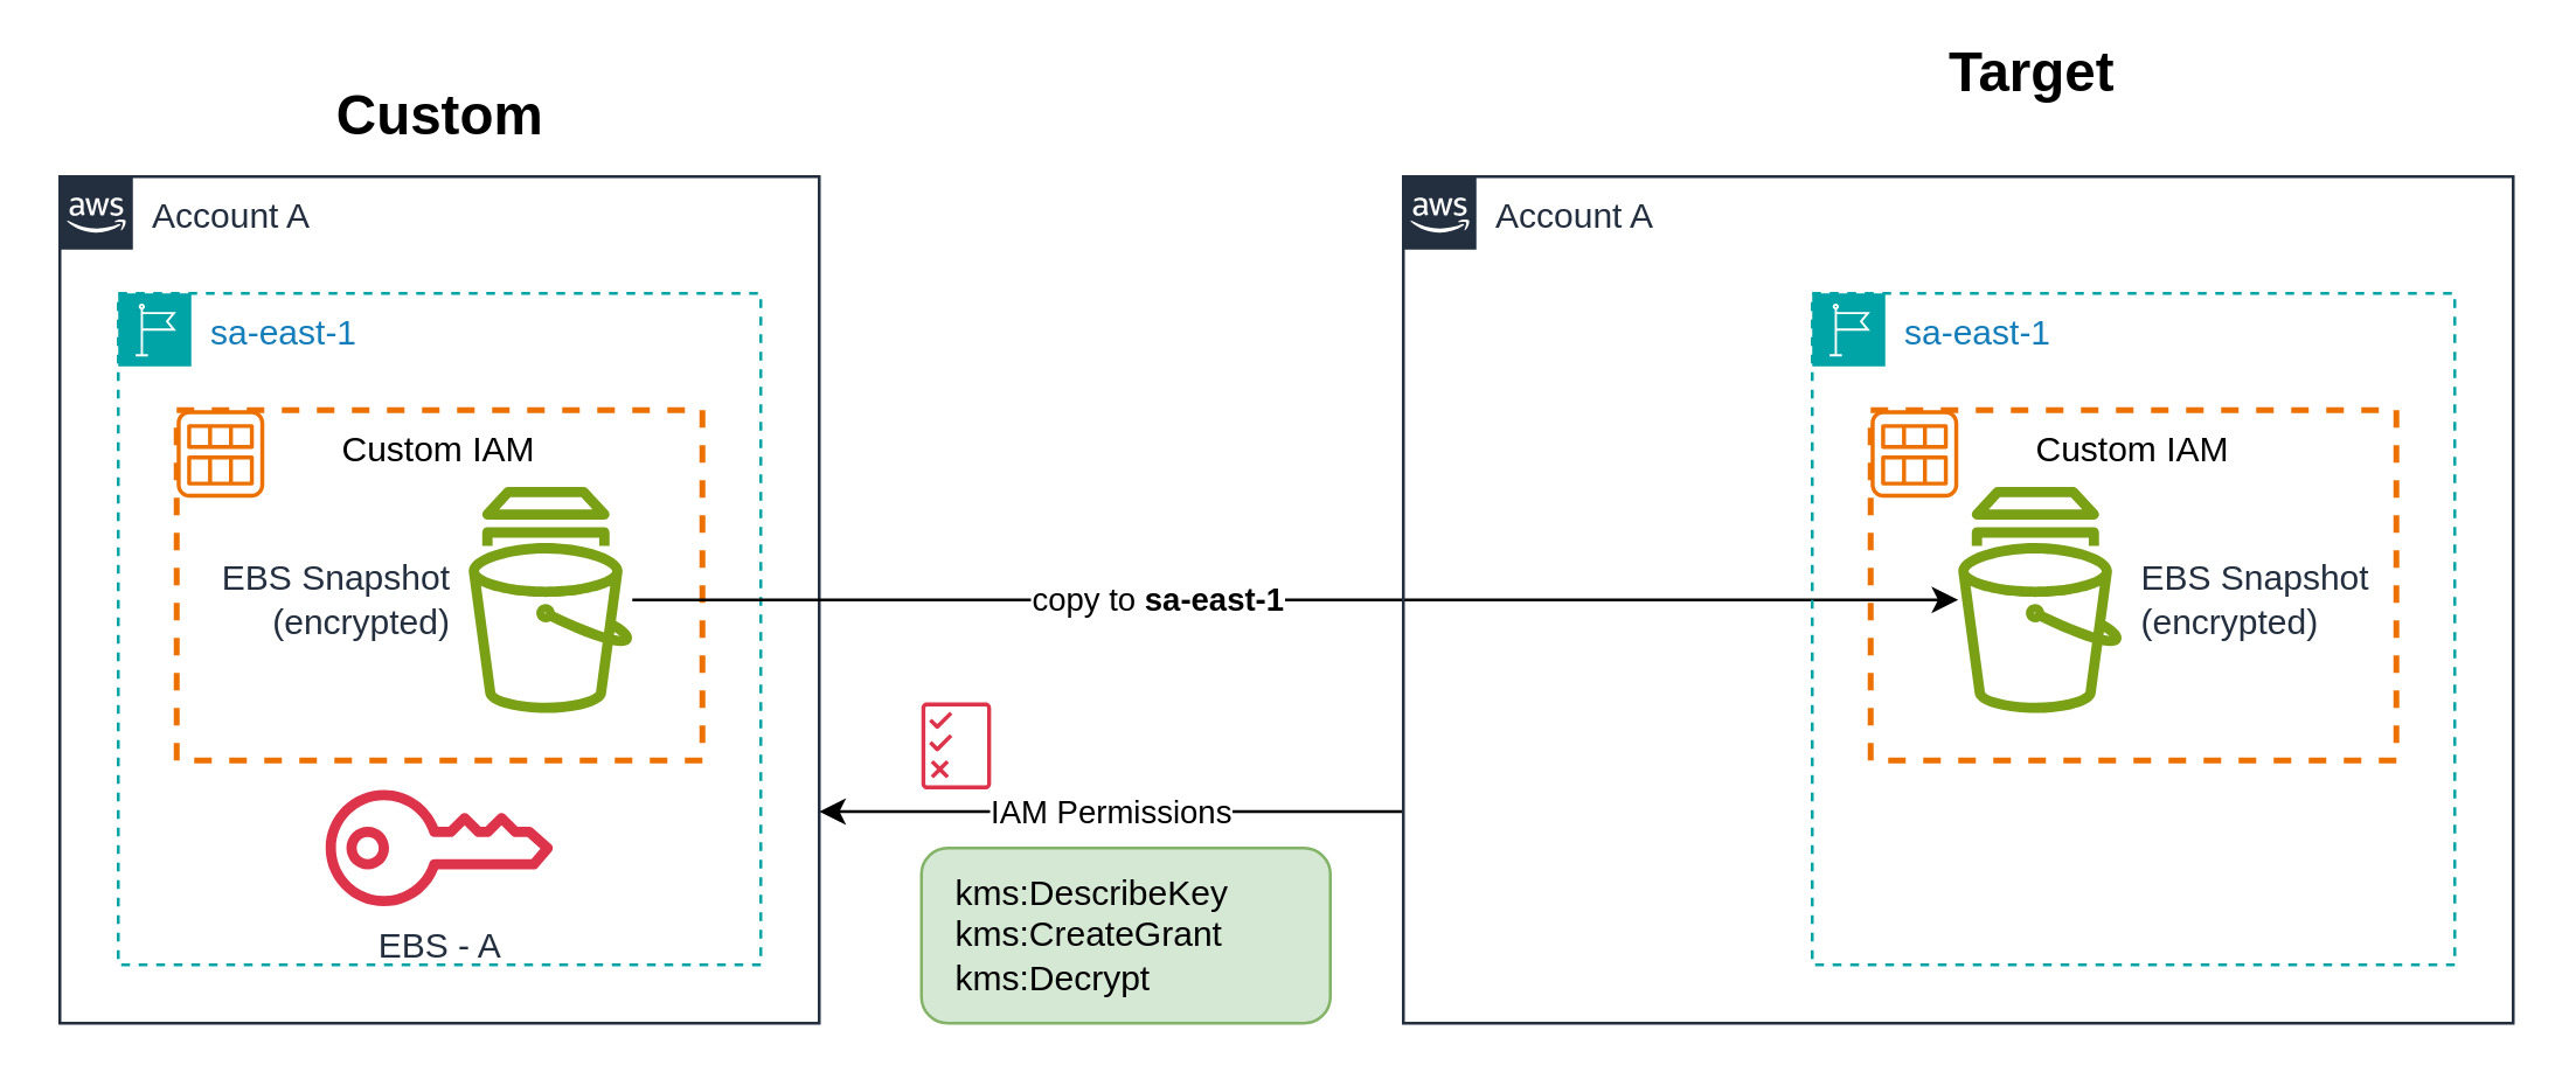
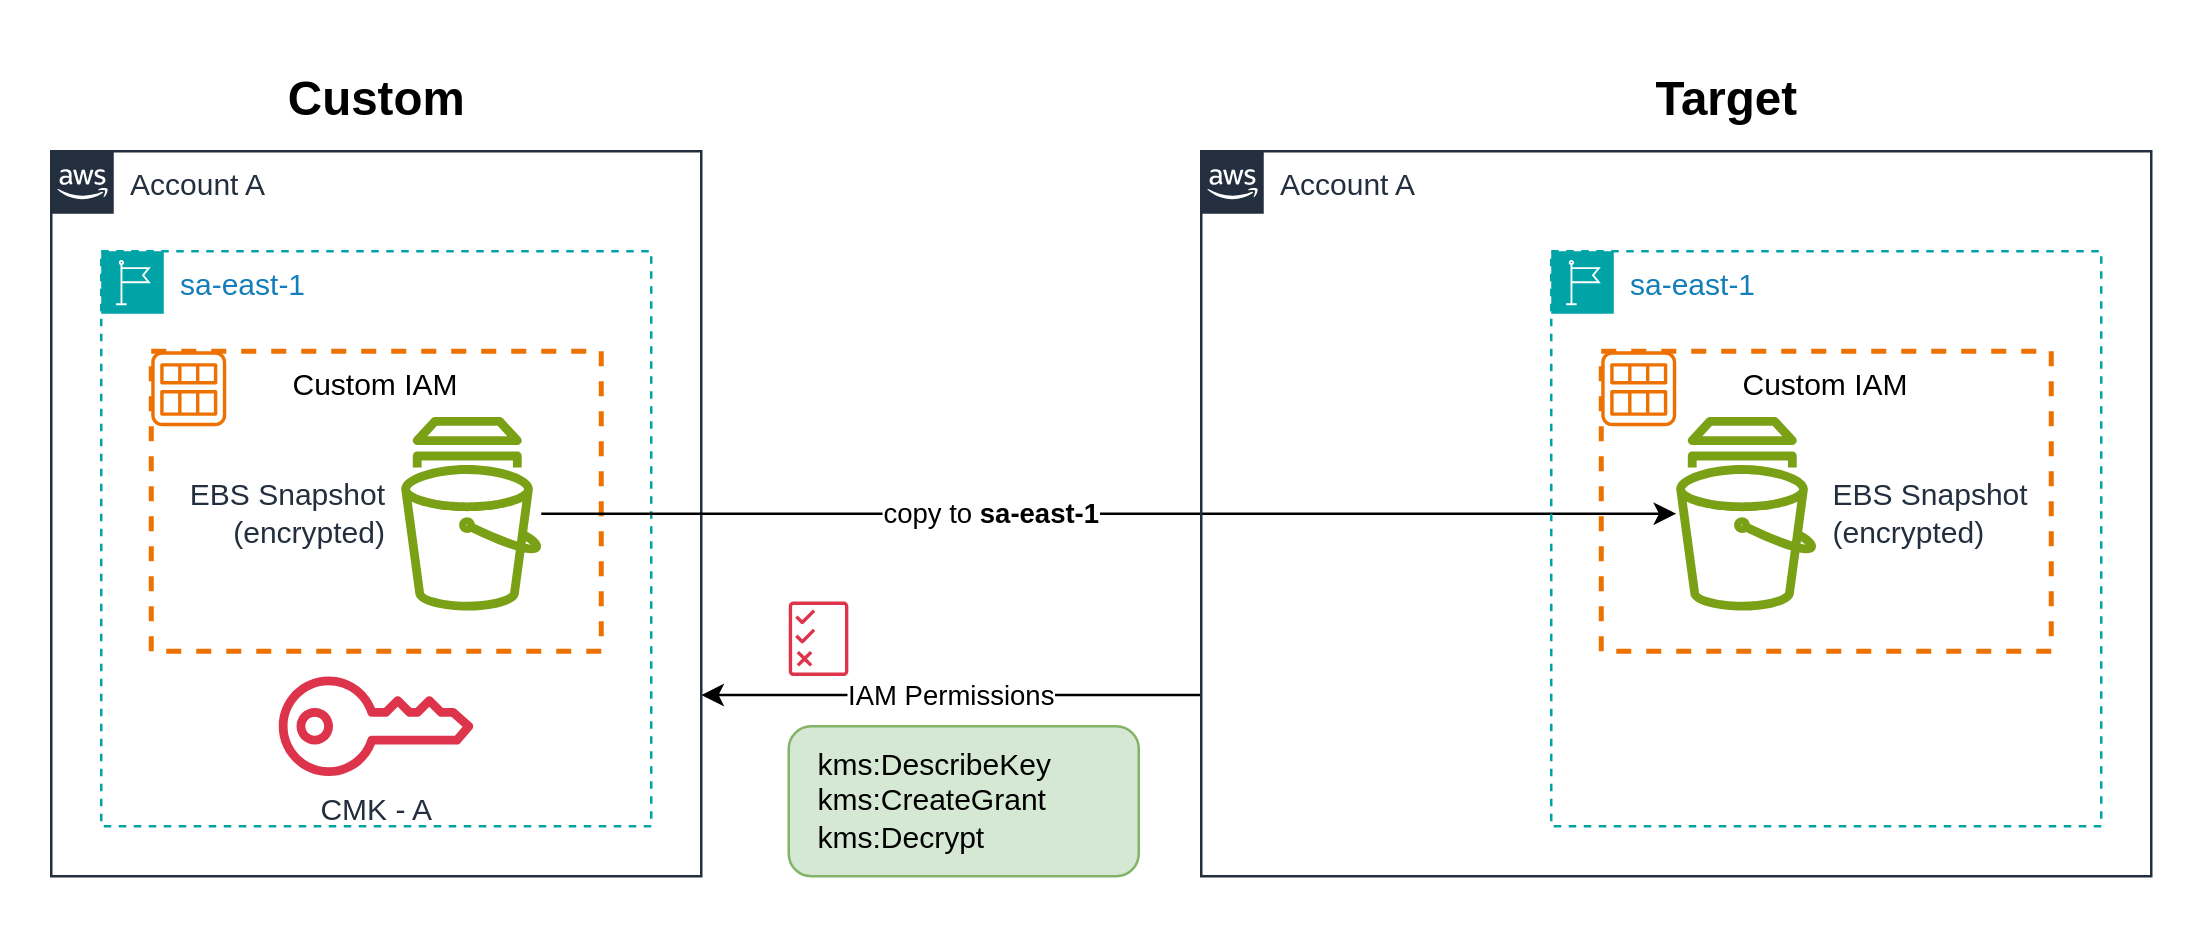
  <mxCell id="0" />
  <mxCell id="1" parent="0" />
  <mxCell id="2" value="Account A" style="points=[[0,0],[0.25,0],[0.5,0],[0.75,0],[1,0],[1,0.25],[1,0.5],[1,0.75],[1,1],[0.75,1],[0.5,1],[0.25,1],[0,1],[0,0.75],[0,0.5],[0,0.25]];outlineConnect=0;gradientColor=none;html=1;whiteSpace=wrap;fontSize=12;fontStyle=0;container=1;pointerEvents=0;collapsible=0;recursiveResize=0;shape=mxgraph.aws4.group;grIcon=mxgraph.aws4.group_aws_cloud_alt;strokeColor=#232F3E;fillColor=none;verticalAlign=top;align=left;spacingLeft=30;fontColor=#232F3E;dashed=0;" parent="1" vertex="1"><mxGeometry x="20" y="60" width="260" height="290" as="geometry" /></mxCell>
  <mxCell id="3" value="sa-east-1" style="points=[[0,0],[0.25,0],[0.5,0],[0.75,0],[1,0],[1,0.25],[1,0.5],[1,0.75],[1,1],[0.75,1],[0.5,1],[0.25,1],[0,1],[0,0.75],[0,0.5],[0,0.25]];outlineConnect=0;gradientColor=none;html=1;whiteSpace=wrap;fontSize=12;fontStyle=0;container=1;pointerEvents=0;collapsible=0;recursiveResize=0;shape=mxgraph.aws4.group;grIcon=mxgraph.aws4.group_region;strokeColor=#00A4A6;fillColor=none;verticalAlign=top;align=left;spacingLeft=30;fontColor=#147EBA;dashed=1;" parent="2" vertex="1"><mxGeometry x="20" y="40" width="220" height="230" as="geometry" /></mxCell>
  <mxCell id="4" value="Custom IAM" style="rounded=0;whiteSpace=wrap;html=1;dashed=1;fillColor=none;verticalAlign=top;strokeColor=#ED7100;strokeWidth=2;" parent="3" vertex="1"><mxGeometry x="20" y="40" width="180" height="120" as="geometry" /></mxCell>
  <mxCell id="5" value="" style="sketch=0;outlineConnect=0;fontColor=#232F3E;gradientColor=none;fillColor=#ED7100;strokeColor=none;dashed=0;verticalLabelPosition=bottom;verticalAlign=top;align=center;html=1;fontSize=12;fontStyle=0;aspect=fixed;pointerEvents=1;shape=mxgraph.aws4.ami;" parent="3" vertex="1"><mxGeometry x="20" y="40" width="30" height="30" as="geometry" /></mxCell>
  <mxCell id="6" value="EBS Snapshot&lt;br&gt;(encrypted)" style="sketch=0;outlineConnect=0;fontColor=#232F3E;gradientColor=none;fillColor=#7AA116;strokeColor=none;dashed=0;verticalLabelPosition=middle;verticalAlign=middle;align=right;html=1;fontSize=12;fontStyle=0;aspect=fixed;pointerEvents=1;shape=mxgraph.aws4.snapshot;labelPosition=left;spacingRight=5;" parent="3" vertex="1"><mxGeometry x="120" y="66" width="56" height="78" as="geometry" /></mxCell>
- <mxCell id="7" value="EBS - A" style="sketch=0;outlineConnect=0;fontColor=#232F3E;gradientColor=none;fillColor=#DD344C;strokeColor=none;dashed=0;verticalLabelPosition=bottom;verticalAlign=top;align=center;html=1;fontSize=12;fontStyle=0;aspect=fixed;pointerEvents=1;shape=mxgraph.aws4.addon;" parent="3" vertex="1"><mxGeometry x="71" y="170" width="78" height="40" as="geometry" /></mxCell>
+ <mxCell id="7" value="CMK - A" style="sketch=0;outlineConnect=0;fontColor=#232F3E;gradientColor=none;fillColor=#DD344C;strokeColor=none;dashed=0;verticalLabelPosition=bottom;verticalAlign=top;align=center;html=1;fontSize=12;fontStyle=0;aspect=fixed;pointerEvents=1;shape=mxgraph.aws4.addon;" parent="3" vertex="1"><mxGeometry x="71" y="170" width="78" height="40" as="geometry" /></mxCell>
  <mxCell id="8" value="Custom" style="text;html=1;align=center;verticalAlign=middle;resizable=0;points=[];autosize=1;strokeColor=none;fillColor=none;fontSize=19;fontStyle=1" parent="1" vertex="1"><mxGeometry x="105" y="20" width="90" height="40" as="geometry" /></mxCell>
  <mxCell id="9" value="copy to &lt;b&gt;sa-east-1&lt;/b&gt;" style="edgeStyle=orthogonalEdgeStyle;rounded=0;orthogonalLoop=1;jettySize=auto;html=1;" parent="1" source="6" target="17" edge="1"><mxGeometry x="-0.208" relative="1" as="geometry"><mxPoint x="440" y="205" as="targetPoint" /><mxPoint as="offset" /></mxGeometry></mxCell>
  <mxCell id="10" value="" style="sketch=0;outlineConnect=0;fontColor=#232F3E;gradientColor=none;fillColor=#DD344C;strokeColor=none;dashed=0;verticalLabelPosition=bottom;verticalAlign=top;align=center;html=1;fontSize=12;fontStyle=0;aspect=fixed;pointerEvents=1;shape=mxgraph.aws4.permissions;" parent="1" vertex="1"><mxGeometry x="315" y="240" width="23.84" height="30" as="geometry" /></mxCell>
  <mxCell id="11" value="kms:DescribeKey&lt;br&gt; kms:CreateGrant&lt;br&gt; kms:Decrypt" style="whiteSpace=wrap;html=1;align=left;spacingLeft=10;fillColor=#d5e8d4;strokeColor=#82b366;rounded=1;" parent="1" vertex="1"><mxGeometry x="315" y="290" width="140" height="60" as="geometry" /></mxCell>
  <mxCell id="12" value="IAM Permissions" style="edgeStyle=orthogonalEdgeStyle;rounded=0;orthogonalLoop=1;jettySize=auto;html=1;exitX=0;exitY=0.75;exitDx=0;exitDy=0;entryX=1;entryY=0.75;entryDx=0;entryDy=0;" edge="1" parent="1" source="13" target="2"><mxGeometry relative="1" as="geometry" /></mxCell>
  <mxCell id="13" value="Account A" style="points=[[0,0],[0.25,0],[0.5,0],[0.75,0],[1,0],[1,0.25],[1,0.5],[1,0.75],[1,1],[0.75,1],[0.5,1],[0.25,1],[0,1],[0,0.75],[0,0.5],[0,0.25]];outlineConnect=0;gradientColor=none;html=1;whiteSpace=wrap;fontSize=12;fontStyle=0;container=1;pointerEvents=0;collapsible=0;recursiveResize=0;shape=mxgraph.aws4.group;grIcon=mxgraph.aws4.group_aws_cloud_alt;strokeColor=#232F3E;fillColor=none;verticalAlign=top;align=left;spacingLeft=30;fontColor=#232F3E;dashed=0;" vertex="1" parent="1"><mxGeometry x="480" y="60" width="380" height="290" as="geometry" /></mxCell>
  <mxCell id="14" value="sa-east-1" style="points=[[0,0],[0.25,0],[0.5,0],[0.75,0],[1,0],[1,0.25],[1,0.5],[1,0.75],[1,1],[0.75,1],[0.5,1],[0.25,1],[0,1],[0,0.75],[0,0.5],[0,0.25]];outlineConnect=0;gradientColor=none;html=1;whiteSpace=wrap;fontSize=12;fontStyle=0;container=1;pointerEvents=0;collapsible=0;recursiveResize=0;shape=mxgraph.aws4.group;grIcon=mxgraph.aws4.group_region;strokeColor=#00A4A6;fillColor=none;verticalAlign=top;align=left;spacingLeft=30;fontColor=#147EBA;dashed=1;" vertex="1" parent="13"><mxGeometry x="140" y="40" width="220" height="230" as="geometry" /></mxCell>
  <mxCell id="15" value="Custom IAM" style="rounded=0;whiteSpace=wrap;html=1;dashed=1;fillColor=none;verticalAlign=top;strokeColor=#ED7100;strokeWidth=2;" vertex="1" parent="14"><mxGeometry x="20" y="40" width="180" height="120" as="geometry" /></mxCell>
  <mxCell id="16" value="" style="sketch=0;outlineConnect=0;fontColor=#232F3E;gradientColor=none;fillColor=#ED7100;strokeColor=none;dashed=0;verticalLabelPosition=bottom;verticalAlign=top;align=center;html=1;fontSize=12;fontStyle=0;aspect=fixed;pointerEvents=1;shape=mxgraph.aws4.ami;" vertex="1" parent="14"><mxGeometry x="20" y="40" width="30" height="30" as="geometry" /></mxCell>
  <mxCell id="17" value="EBS Snapshot&lt;br&gt;(encrypted)" style="sketch=0;outlineConnect=0;fontColor=#232F3E;gradientColor=none;fillColor=#7AA116;strokeColor=none;dashed=0;verticalLabelPosition=middle;verticalAlign=middle;align=left;html=1;fontSize=12;fontStyle=0;aspect=fixed;pointerEvents=1;shape=mxgraph.aws4.snapshot;labelPosition=right;spacingRight=0;spacingLeft=5;" vertex="1" parent="14"><mxGeometry x="50" y="66" width="56" height="78" as="geometry" /></mxCell>
- <mxCell id="18" value="Target" style="text;html=1;align=center;verticalAlign=middle;resizable=0;points=[];autosize=1;strokeColor=none;fillColor=none;fontSize=19;fontStyle=1" vertex="1" parent="1"><mxGeometry x="655" y="5" width="80" height="40" as="geometry" /></mxCell>
+ <mxCell id="18" value="Target" style="text;html=1;align=center;verticalAlign=middle;resizable=0;points=[];autosize=1;strokeColor=none;fillColor=none;fontSize=19;fontStyle=1" vertex="1" parent="1"><mxGeometry x="650" y="20" width="80" height="40" as="geometry" /></mxCell>
